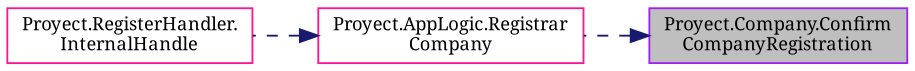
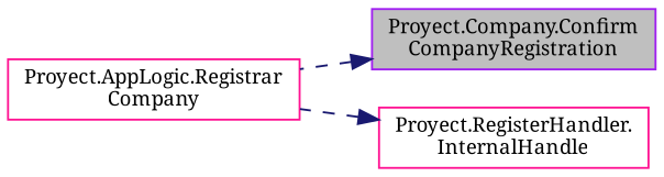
  digraph {
    fontname="Noto Serif"
    rankdir=RL
    node [color=deeppink fillcolor=white fontname="Noto Serif" fontsize=10 shape=record style=filled]
    edge [color=midnightblue dir=back fontname="Noto Serif" fontsize=10 labelfontname=Helvetica labelfontsize=10 style=dashed]
    n1 [color=purple fillcolor=grey75 fontcolor=black height=0.2 label="Proyect.Company.Confirm\lCompanyRegistration" width=0.4]
    n2 [height=0.2 label="Proyect.AppLogic.Registrar\lCompany" width=0.4]
    n3 [height=0.2 label="Proyect.RegisterHandler.\lInternalHandle" width=0.4]
    n1 -> n2
-   n2 -> n3
+   n3 -> n2
  }
